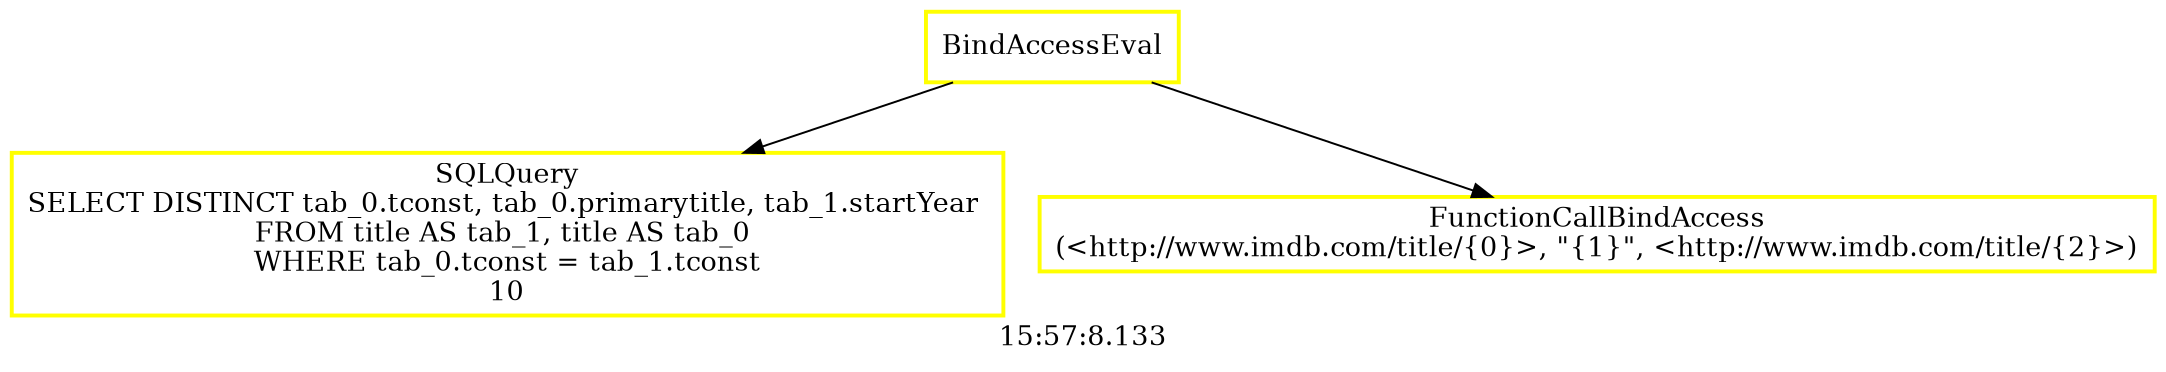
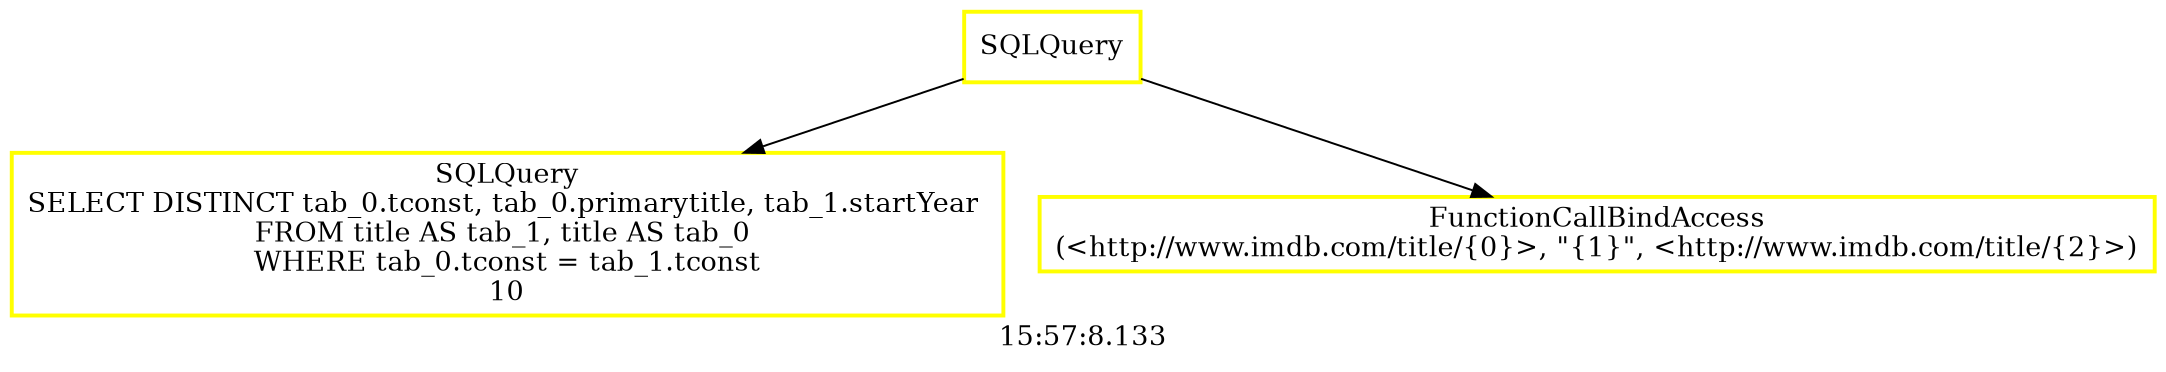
  digraph {
    label="15:57:8.133"
    node [color=yellow fontcolor=black shape=rectangle style=bold]
    edge [color=black]
-   n1 [label=BindAccessEval]
+   n1 [label=SQLQuery]
    n2 [label="SQLQuery\nSELECT DISTINCT tab_0.tconst, tab_0.primarytitle, tab_1.startYear \nFROM title AS tab_1, title AS tab_0 \nWHERE tab_0.tconst = tab_1.tconst\n10"]
    n3 [label="FunctionCallBindAccess\n(<http://www.imdb.com/title/{0}>, \"{1}\", <http://www.imdb.com/title/{2}>)"]
    n1 -> n2
    n1 -> n3
  }
